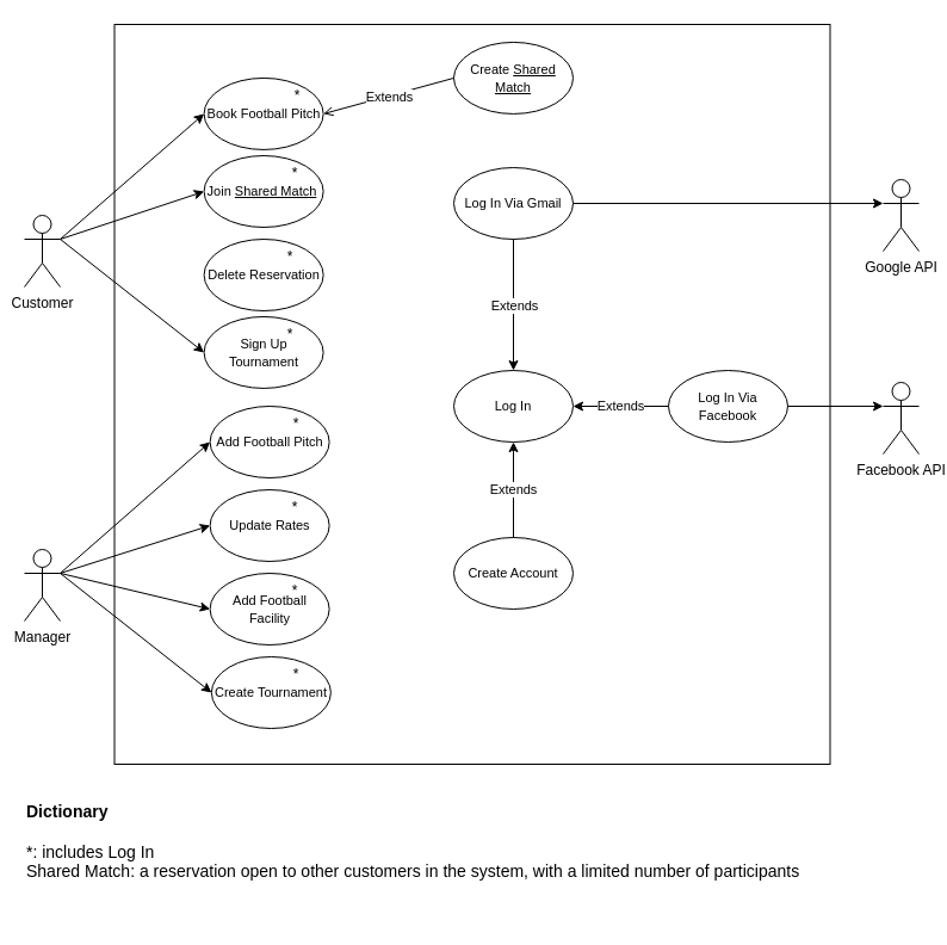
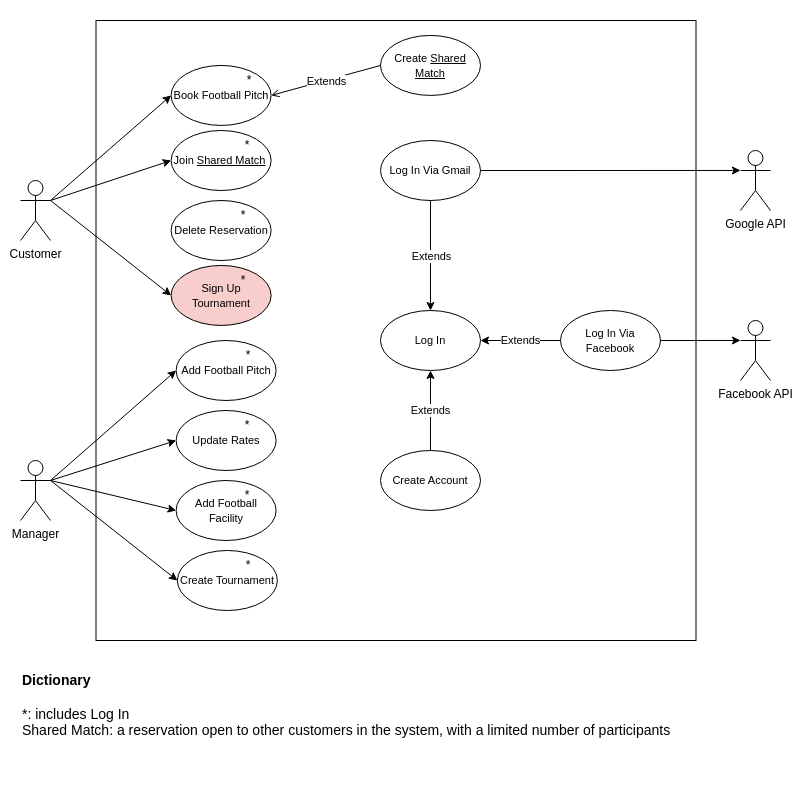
  <mxCell id="0" />
  <mxCell id="1" parent="0" />
  <mxCell id="2" value="" style="html=1;whiteSpace=wrap;fillColor=none;" parent="1" vertex="1"><mxGeometry x="95.5" y="20" width="600" height="620" as="geometry" /></mxCell>
  <mxCell id="3" value="Customer" style="shape=umlActor;verticalLabelPosition=bottom;verticalAlign=top;html=1;" parent="1" vertex="1"><mxGeometry x="20" y="180" width="30" height="60" as="geometry" /></mxCell>
  <mxCell id="4" value="Manager" style="shape=umlActor;verticalLabelPosition=bottom;verticalAlign=top;html=1;" parent="1" vertex="1"><mxGeometry x="20" y="460" width="30" height="60" as="geometry" /></mxCell>
  <mxCell id="5" value="&lt;font style=&quot;font-size: 11px;&quot;&gt;Delete Reservation&lt;/font&gt;" style="ellipse;whiteSpace=wrap;html=1;" parent="1" vertex="1"><mxGeometry x="170.62" y="200" width="100" height="60" as="geometry" /></mxCell>
  <mxCell id="6" value="&lt;font style=&quot;font-size: 11px;&quot;&gt;Log In&lt;/font&gt;" style="ellipse;whiteSpace=wrap;html=1;" parent="1" vertex="1"><mxGeometry x="380" y="310" width="100" height="60" as="geometry" /></mxCell>
  <mxCell id="7" value="&lt;font style=&quot;font-size: 11px;&quot;&gt;Join &lt;u&gt;Shared Match&lt;/u&gt;&amp;nbsp;&lt;/font&gt;" style="ellipse;whiteSpace=wrap;html=1;" parent="1" vertex="1"><mxGeometry x="170.62" y="130" width="100" height="60" as="geometry" /></mxCell>
  <mxCell id="8" value="&lt;font style=&quot;font-size: 11px;&quot;&gt;Book Football Pitch&lt;/font&gt;" style="ellipse;whiteSpace=wrap;html=1;" parent="1" vertex="1"><mxGeometry x="170.62" y="64.94" width="100" height="60" as="geometry" /></mxCell>
  <mxCell id="9" value="&lt;font style=&quot;font-size: 11px;&quot;&gt;Add Football Pitch&lt;/font&gt;" style="ellipse;whiteSpace=wrap;html=1;" parent="1" vertex="1"><mxGeometry x="175.62" y="340" width="100" height="60" as="geometry" /></mxCell>
  <mxCell id="10" value="&lt;font style=&quot;font-size: 12px;&quot;&gt;Google API&lt;br&gt;&lt;/font&gt;" style="shape=umlActor;verticalLabelPosition=bottom;verticalAlign=top;html=1;" parent="1" vertex="1"><mxGeometry x="740" y="150" width="30" height="60" as="geometry" /></mxCell>
  <mxCell id="11" value="" style="endArrow=classic;html=1;rounded=0;exitX=1;exitY=0.333;exitDx=0;exitDy=0;exitPerimeter=0;entryX=0;entryY=0.5;entryDx=0;entryDy=0;" parent="1" source="3" target="8" edge="1"><mxGeometry width="50" height="50" relative="1" as="geometry"><mxPoint x="370" y="270" as="sourcePoint" /><mxPoint x="420" y="220" as="targetPoint" /></mxGeometry></mxCell>
  <mxCell id="12" value="" style="endArrow=classic;html=1;rounded=0;exitX=1;exitY=0.333;exitDx=0;exitDy=0;exitPerimeter=0;entryX=0;entryY=0.5;entryDx=0;entryDy=0;" parent="1" source="3" target="7" edge="1"><mxGeometry width="50" height="50" relative="1" as="geometry"><mxPoint x="290" y="310" as="sourcePoint" /><mxPoint x="340" y="260" as="targetPoint" /></mxGeometry></mxCell>
  <mxCell id="13" value="" style="endArrow=classic;html=1;rounded=0;entryX=0;entryY=0.333;entryDx=0;entryDy=0;entryPerimeter=0;exitX=1;exitY=0.5;exitDx=0;exitDy=0;" parent="1" source="14" target="10" edge="1"><mxGeometry width="50" height="50" relative="1" as="geometry"><mxPoint x="520" y="280" as="sourcePoint" /><mxPoint x="570" y="230" as="targetPoint" /></mxGeometry></mxCell>
  <mxCell id="14" value="&lt;font style=&quot;font-size: 11px;&quot;&gt;Log In Via Gmail&lt;/font&gt;" style="ellipse;whiteSpace=wrap;html=1;" parent="1" vertex="1"><mxGeometry x="380" y="140" width="100" height="60" as="geometry" /></mxCell>
  <mxCell id="15" value="" style="endArrow=classic;html=1;rounded=0;exitX=0.5;exitY=1;exitDx=0;exitDy=0;entryX=0.5;entryY=0;entryDx=0;entryDy=0;" parent="1" source="14" target="6" edge="1"><mxGeometry relative="1" as="geometry"><mxPoint x="460" y="210" as="sourcePoint" /><mxPoint x="560" y="210" as="targetPoint" /></mxGeometry></mxCell>
  <mxCell id="16" value="Extends" style="edgeLabel;resizable=0;html=1;align=center;verticalAlign=middle;" parent="15" connectable="0" vertex="1"><mxGeometry relative="1" as="geometry" /></mxCell>
  <mxCell id="17" value="&lt;font style=&quot;font-size: 11px;&quot;&gt;Create Account&lt;/font&gt;" style="ellipse;whiteSpace=wrap;html=1;" parent="1" vertex="1"><mxGeometry x="380" y="450" width="100" height="60" as="geometry" /></mxCell>
  <mxCell id="18" value="Extends" style="endArrow=classic;html=1;rounded=0;entryX=0.5;entryY=1;entryDx=0;entryDy=0;exitX=0.5;exitY=0;exitDx=0;exitDy=0;" parent="1" source="17" target="6" edge="1"><mxGeometry relative="1" as="geometry"><mxPoint x="430" y="350" as="sourcePoint" /><mxPoint x="530" y="350" as="targetPoint" /></mxGeometry></mxCell>
  <mxCell id="19" value="" style="endArrow=classic;html=1;rounded=0;exitX=1;exitY=0.333;exitDx=0;exitDy=0;exitPerimeter=0;entryX=0;entryY=0.5;entryDx=0;entryDy=0;" parent="1" source="4" target="9" edge="1"><mxGeometry width="50" height="50" relative="1" as="geometry"><mxPoint x="310" y="530" as="sourcePoint" /><mxPoint x="360" y="480" as="targetPoint" /></mxGeometry></mxCell>
  <mxCell id="20" value="&lt;font style=&quot;font-size: 11px;&quot;&gt;Create &lt;u&gt;Shared Match&lt;/u&gt;&lt;/font&gt;" style="ellipse;whiteSpace=wrap;html=1;" parent="1" vertex="1"><mxGeometry x="380" y="34.94" width="100" height="60" as="geometry" /></mxCell>
  <mxCell id="21" value="*" style="text;html=1;strokeColor=none;fillColor=none;align=center;verticalAlign=middle;whiteSpace=wrap;rounded=0;" parent="1" vertex="1"><mxGeometry x="216.87" y="130" width="60" height="30" as="geometry" /></mxCell>
  <mxCell id="22" value="*" style="text;html=1;strokeColor=none;fillColor=none;align=center;verticalAlign=middle;whiteSpace=wrap;rounded=0;" parent="1" vertex="1"><mxGeometry x="219.38" y="64.94" width="60" height="30" as="geometry" /></mxCell>
  <mxCell id="23" value="&lt;font style=&quot;font-size: 14px;&quot;&gt;&lt;b&gt;Dictionary&lt;br&gt;&lt;br&gt;&lt;/b&gt;*: includes Log In&amp;nbsp;&lt;br&gt;Shared Match:&amp;nbsp;a reservation open to other customers in the system, with a limited number of participants&lt;br&gt;&lt;/font&gt;" style="text;html=1;strokeColor=none;fillColor=none;align=left;verticalAlign=middle;whiteSpace=wrap;rounded=0;" parent="1" vertex="1"><mxGeometry x="20" y="640" width="672" height="130" as="geometry" /></mxCell>
  <mxCell id="24" value="" style="endArrow=open;html=1;rounded=0;exitX=0;exitY=0.5;exitDx=0;exitDy=0;entryX=1;entryY=0.5;entryDx=0;entryDy=0;" parent="1" source="20" target="8" edge="1"><mxGeometry relative="1" as="geometry"><mxPoint x="380" y="100" as="sourcePoint" /><mxPoint x="290" y="100" as="targetPoint" /></mxGeometry></mxCell>
  <mxCell id="25" value="Extends" style="edgeLabel;resizable=0;html=1;align=center;verticalAlign=middle;" parent="24" connectable="0" vertex="1"><mxGeometry relative="1" as="geometry" /></mxCell>
  <mxCell id="26" value="&lt;font style=&quot;font-size: 11px;&quot;&gt;Update Rates&lt;/font&gt;" style="ellipse;whiteSpace=wrap;html=1;" parent="1" vertex="1"><mxGeometry x="175.62" y="410" width="100" height="60" as="geometry" /></mxCell>
  <mxCell id="27" value="*" style="text;html=1;strokeColor=none;fillColor=none;align=center;verticalAlign=middle;whiteSpace=wrap;rounded=0;" parent="1" vertex="1"><mxGeometry x="218.12" y="340" width="60" height="30" as="geometry" /></mxCell>
  <mxCell id="28" value="*" style="text;html=1;strokeColor=none;fillColor=none;align=center;verticalAlign=middle;whiteSpace=wrap;rounded=0;" parent="1" vertex="1"><mxGeometry x="216.87" y="410" width="60" height="30" as="geometry" /></mxCell>
  <mxCell id="29" value="" style="endArrow=classic;html=1;rounded=0;exitX=1;exitY=0.333;exitDx=0;exitDy=0;exitPerimeter=0;entryX=0;entryY=0.5;entryDx=0;entryDy=0;" parent="1" source="4" target="26" edge="1"><mxGeometry width="50" height="50" relative="1" as="geometry"><mxPoint x="320" y="570" as="sourcePoint" /><mxPoint x="370" y="520" as="targetPoint" /></mxGeometry></mxCell>
  <mxCell id="30" value="*" style="text;html=1;strokeColor=none;fillColor=none;align=center;verticalAlign=middle;whiteSpace=wrap;rounded=0;" parent="1" vertex="1"><mxGeometry x="213.12" y="200" width="60" height="30" as="geometry" /></mxCell>
  <mxCell id="31" value="&lt;font style=&quot;font-size: 12px;&quot;&gt;Facebook API&lt;br&gt;&lt;/font&gt;" style="shape=umlActor;verticalLabelPosition=bottom;verticalAlign=top;html=1;" parent="1" vertex="1"><mxGeometry x="740" y="320" width="30" height="60" as="geometry" /></mxCell>
  <mxCell id="32" value="&lt;font style=&quot;font-size: 11px;&quot;&gt;Log In Via Facebook&lt;/font&gt;" style="ellipse;whiteSpace=wrap;html=1;" parent="1" vertex="1"><mxGeometry x="560" y="310" width="100" height="60" as="geometry" /></mxCell>
  <mxCell id="33" value="Extends" style="endArrow=classic;html=1;rounded=0;entryX=1;entryY=0.5;entryDx=0;entryDy=0;exitX=0;exitY=0.5;exitDx=0;exitDy=0;" parent="1" source="32" target="6" edge="1"><mxGeometry relative="1" as="geometry"><mxPoint x="510" y="405" as="sourcePoint" /><mxPoint x="510" y="310" as="targetPoint" /></mxGeometry></mxCell>
  <mxCell id="34" value="" style="endArrow=classic;html=1;rounded=0;entryX=0;entryY=0.333;entryDx=0;entryDy=0;entryPerimeter=0;exitX=1;exitY=0.5;exitDx=0;exitDy=0;" parent="1" source="32" target="31" edge="1"><mxGeometry width="50" height="50" relative="1" as="geometry"><mxPoint x="630" y="340" as="sourcePoint" /><mxPoint x="680" y="290" as="targetPoint" /></mxGeometry></mxCell>
  <mxCell id="35" value="&lt;span style=&quot;font-size: 11px;&quot;&gt;Add Football Facility&lt;/span&gt;" style="ellipse;whiteSpace=wrap;html=1;" parent="1" vertex="1"><mxGeometry x="175.62" y="480" width="100" height="60" as="geometry" /></mxCell>
  <mxCell id="36" value="*" style="text;html=1;strokeColor=none;fillColor=none;align=center;verticalAlign=middle;whiteSpace=wrap;rounded=0;" parent="1" vertex="1"><mxGeometry x="216.87" y="480" width="60" height="30" as="geometry" /></mxCell>
  <mxCell id="37" value="" style="endArrow=classic;html=1;rounded=0;exitX=1;exitY=0.333;exitDx=0;exitDy=0;exitPerimeter=0;entryX=0;entryY=0.5;entryDx=0;entryDy=0;" parent="1" source="4" target="35" edge="1"><mxGeometry width="50" height="50" relative="1" as="geometry"><mxPoint x="350" y="620" as="sourcePoint" /><mxPoint x="400" y="570" as="targetPoint" /></mxGeometry></mxCell>
  <mxCell id="38" value="&lt;span style=&quot;font-size: 11px;&quot;&gt;Create Tournament&lt;/span&gt;" style="ellipse;whiteSpace=wrap;html=1;" parent="1" vertex="1"><mxGeometry x="176.88" y="550" width="100" height="60" as="geometry" /></mxCell>
  <mxCell id="39" value="*" style="text;html=1;strokeColor=none;fillColor=none;align=center;verticalAlign=middle;whiteSpace=wrap;rounded=0;" parent="1" vertex="1"><mxGeometry x="218.13" y="550" width="60" height="30" as="geometry" /></mxCell>
  <mxCell id="40" value="" style="endArrow=classic;html=1;rounded=0;entryX=0;entryY=0.5;entryDx=0;entryDy=0;exitX=1;exitY=0.333;exitDx=0;exitDy=0;exitPerimeter=0;" parent="1" source="4" target="38" edge="1"><mxGeometry width="50" height="50" relative="1" as="geometry"><mxPoint x="292" y="570" as="sourcePoint" /><mxPoint x="342" y="520" as="targetPoint" /></mxGeometry></mxCell>
- <mxCell id="41" value="&lt;font style=&quot;font-size: 11px;&quot;&gt;Sign Up Tournament&lt;/font&gt;" style="ellipse;whiteSpace=wrap;html=1;" vertex="1" parent="1"><mxGeometry x="170.62" y="264.94" width="100" height="60" as="geometry" /></mxCell>
+ <mxCell id="41" value="&lt;font style=&quot;font-size: 11px;&quot;&gt;Sign Up Tournament&lt;/font&gt;" style="ellipse;whiteSpace=wrap;html=1;fillColor=#f8cecc;" vertex="1" parent="1"><mxGeometry x="170.62" y="264.94" width="100" height="60" as="geometry" /></mxCell>
  <mxCell id="42" value="*" style="text;html=1;strokeColor=none;fillColor=none;align=center;verticalAlign=middle;whiteSpace=wrap;rounded=0;" vertex="1" parent="1"><mxGeometry x="213.12" y="264.94" width="60" height="30" as="geometry" /></mxCell>
  <mxCell id="43" value="" style="endArrow=classic;html=1;rounded=0;exitX=1;exitY=0.333;exitDx=0;exitDy=0;exitPerimeter=0;entryX=0;entryY=0.5;entryDx=0;entryDy=0;" edge="1" parent="1" source="3" target="41"><mxGeometry width="50" height="50" relative="1" as="geometry"><mxPoint x="62" y="210" as="sourcePoint" /><mxPoint x="372" y="240" as="targetPoint" /></mxGeometry></mxCell>
